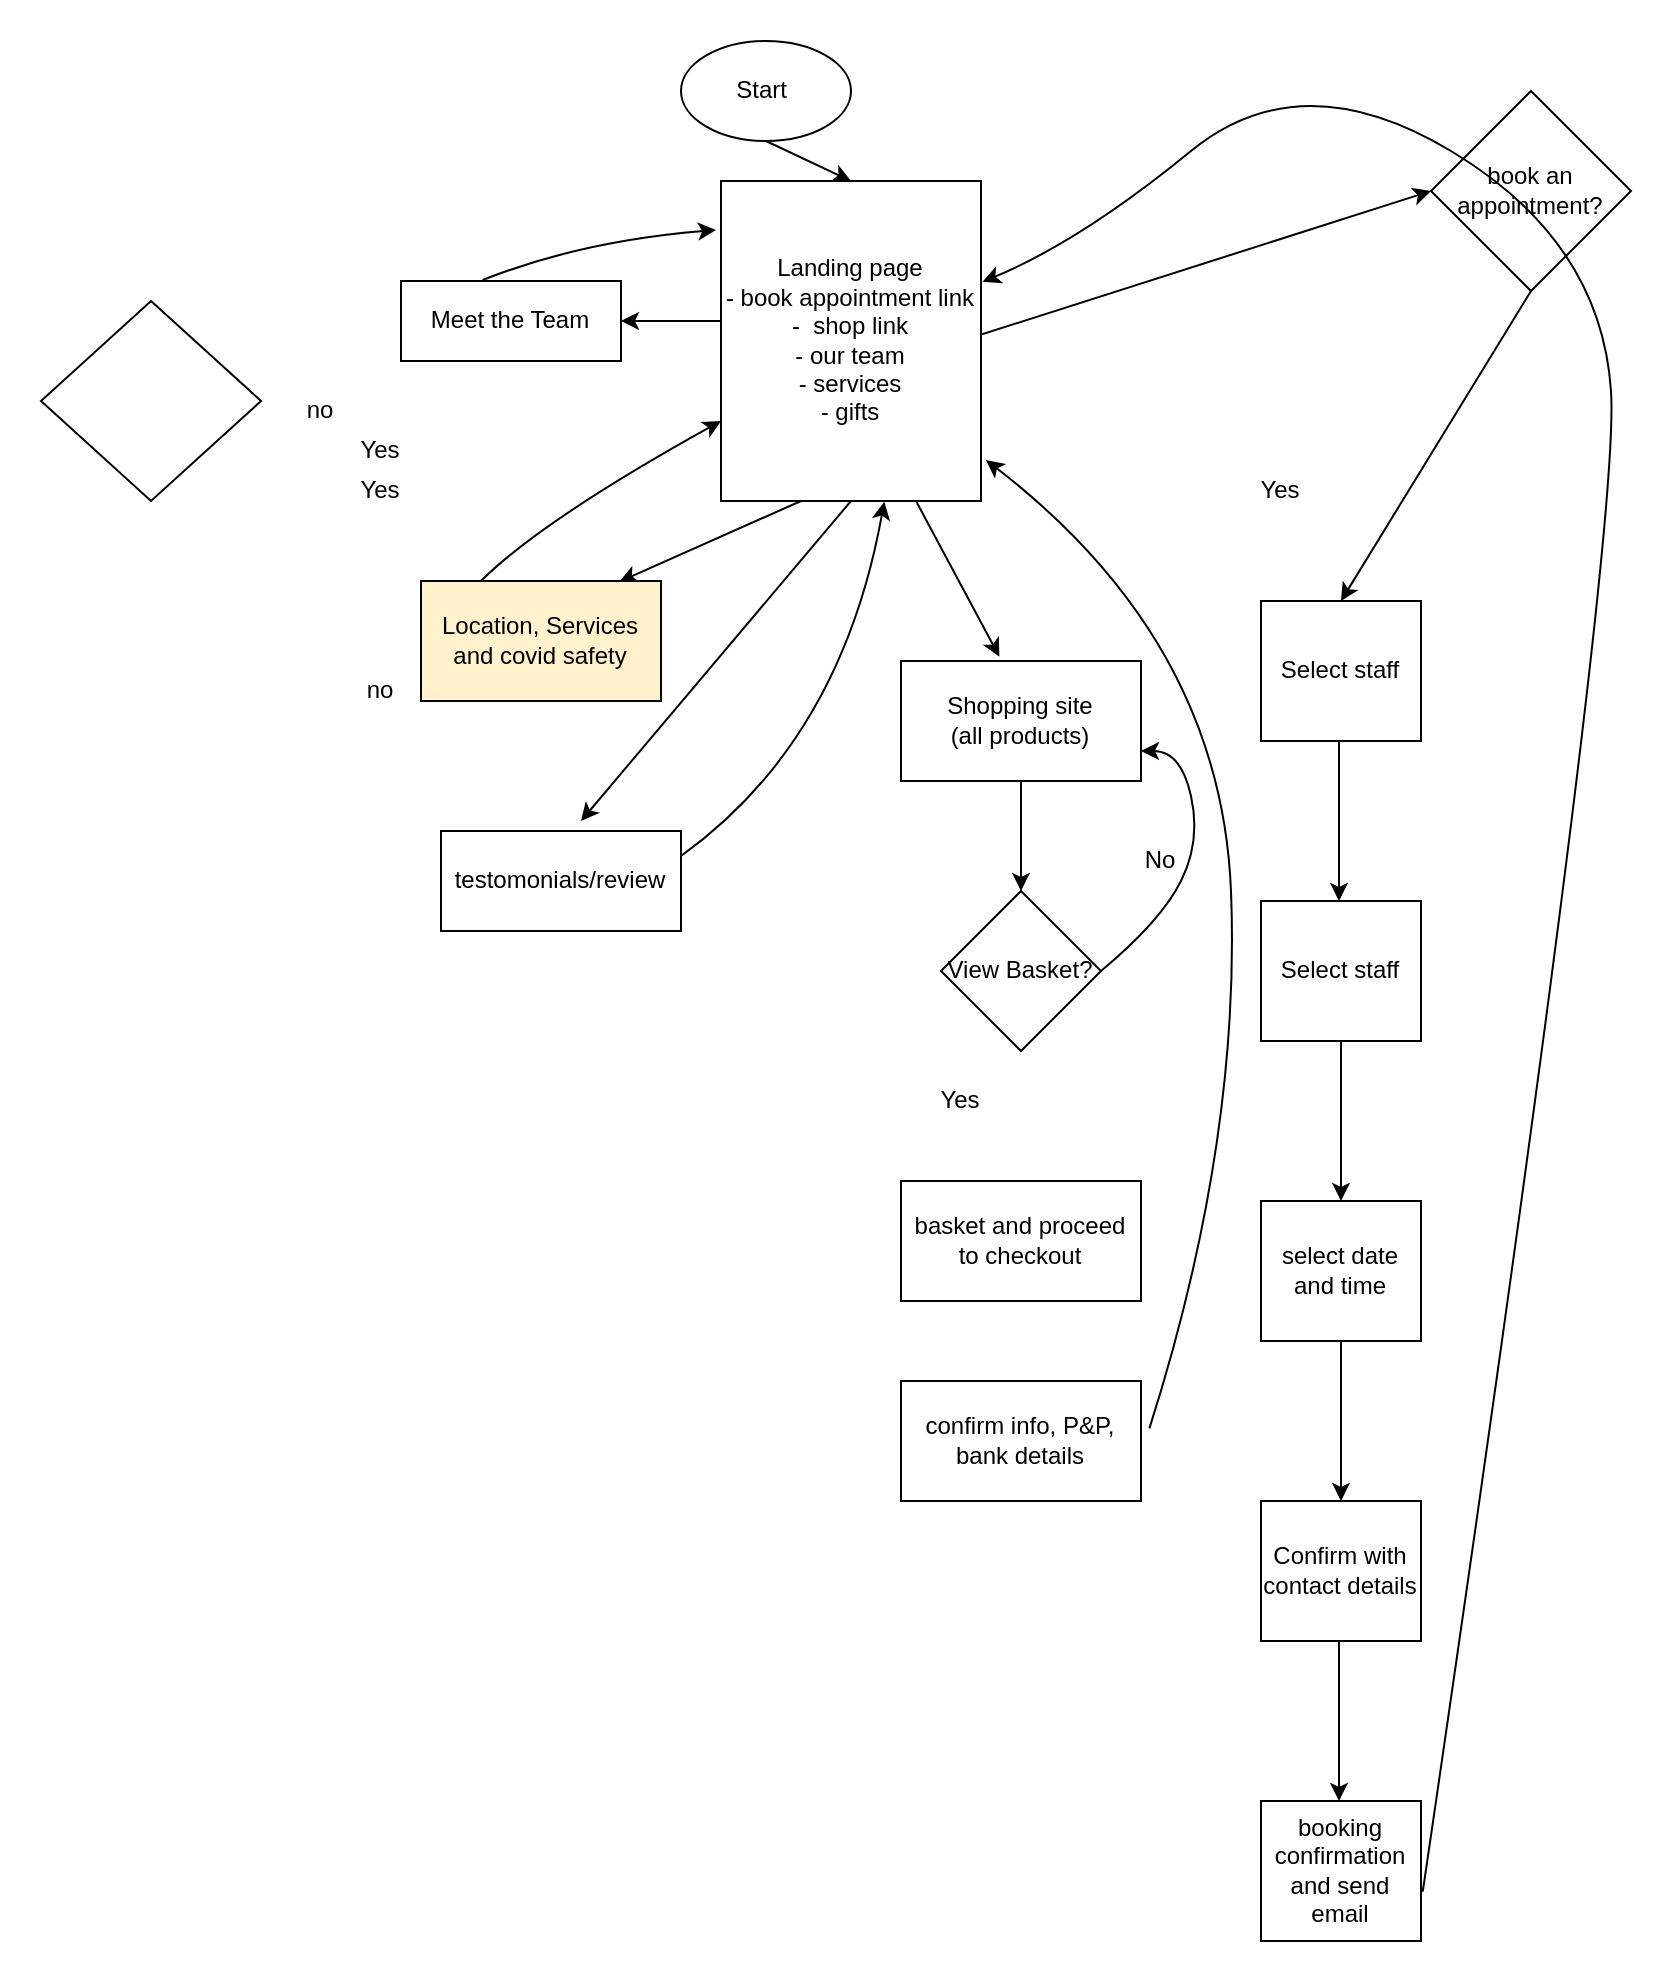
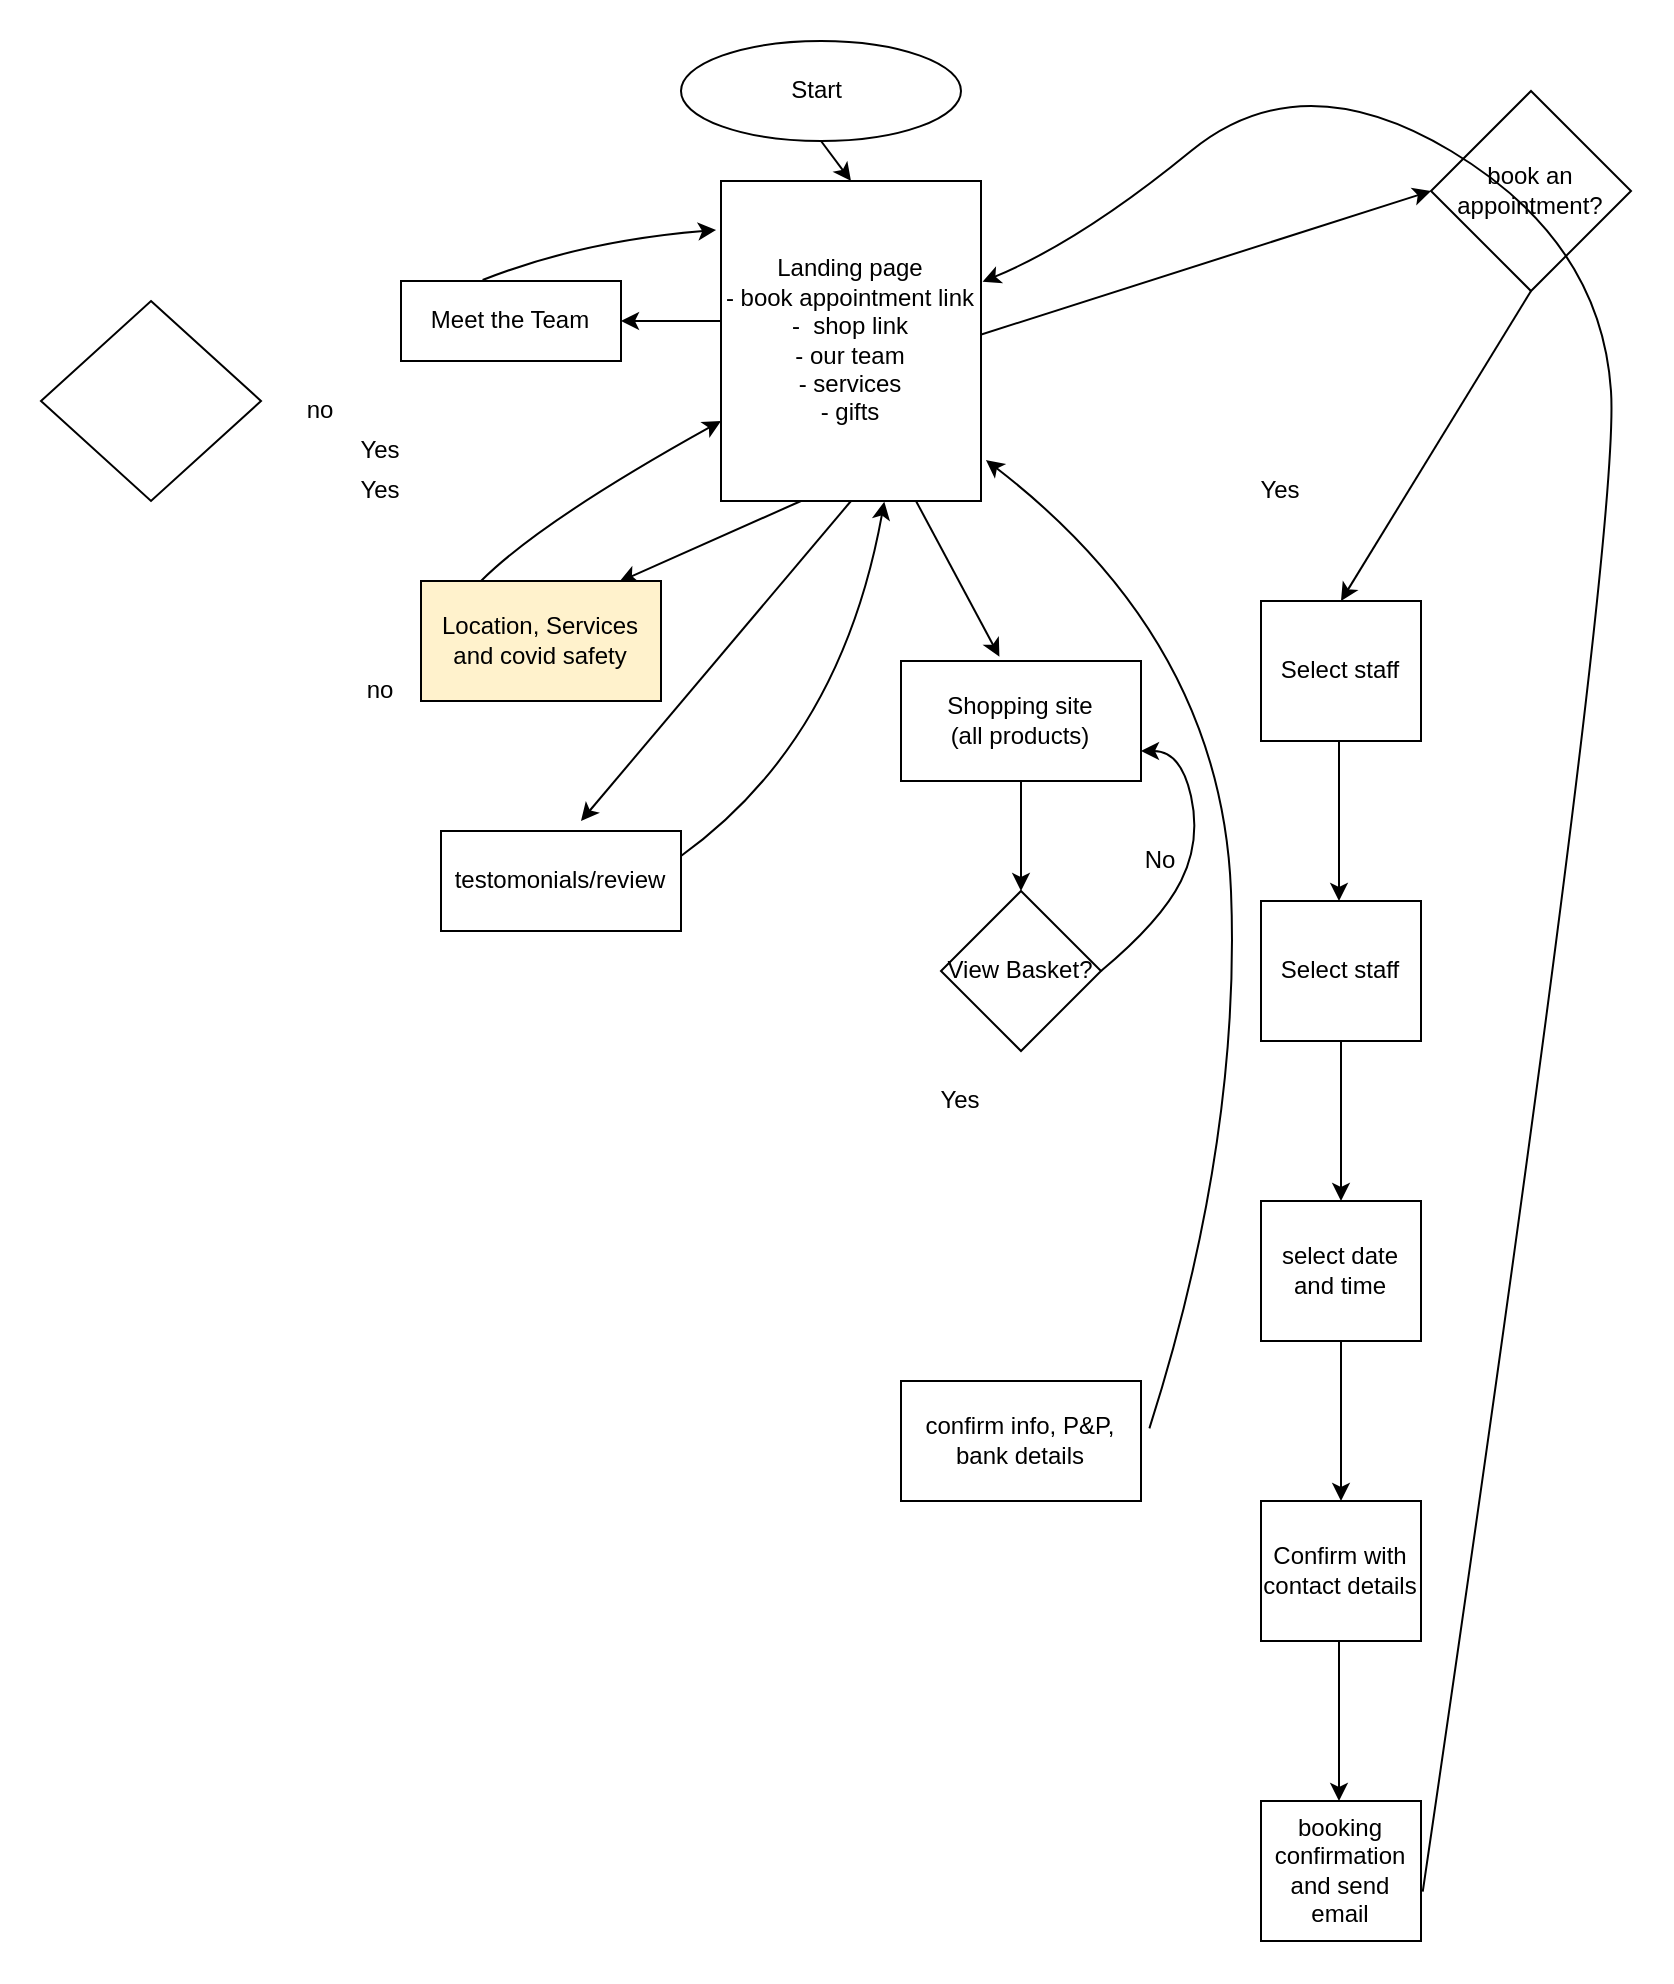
  <mxCell id="0" />
  <mxCell id="1" parent="0" />
  <mxCell id="2" style="edgeStyle=none;html=1;exitX=0.5;exitY=1;exitDx=0;exitDy=0;entryX=0.5;entryY=0;entryDx=0;entryDy=0;" edge="1" parent="1" source="3" target="8"><mxGeometry relative="1" as="geometry" /></mxCell>
- <mxCell id="3" value="Start&amp;nbsp;" style="ellipse;whiteSpace=wrap;html=1;" vertex="1" parent="1"><mxGeometry x="340" y="20" width="85" height="50" as="geometry" /></mxCell>
+ <mxCell id="3" value="Start&amp;nbsp;" style="ellipse;whiteSpace=wrap;html=1;" vertex="1" parent="1"><mxGeometry x="340" y="20" width="140" height="50" as="geometry" /></mxCell>
  <mxCell id="4" style="edgeStyle=none;html=1;exitX=0.5;exitY=1;exitDx=0;exitDy=0;" edge="1" parent="1" source="5"><mxGeometry relative="1" as="geometry"><mxPoint x="670" y="300" as="targetPoint" /></mxGeometry></mxCell>
  <mxCell id="5" value="book an appointment?" style="rhombus;whiteSpace=wrap;html=1;" vertex="1" parent="1"><mxGeometry x="715" y="45" width="100" height="100" as="geometry" /></mxCell>
  <mxCell id="6" value="" style="rhombus;whiteSpace=wrap;html=1;" vertex="1" parent="1"><mxGeometry x="20" y="150" width="110" height="100" as="geometry" /></mxCell>
  <mxCell id="7" style="edgeStyle=none;html=1;entryX=0;entryY=0.5;entryDx=0;entryDy=0;" edge="1" parent="1" target="5"><mxGeometry relative="1" as="geometry"><mxPoint x="610" y="150" as="targetPoint" /><mxPoint x="480" y="170" as="sourcePoint" /></mxGeometry></mxCell>
  <mxCell id="8" value="Landing page&lt;br&gt;- book appointment link&lt;br&gt;-&amp;nbsp; shop link&lt;br&gt;- our team&lt;br&gt;- services&lt;br&gt;- gifts" style="whiteSpace=wrap;html=1;" vertex="1" parent="1"><mxGeometry x="360" y="90" width="130" height="160" as="geometry" /></mxCell>
  <mxCell id="9" value="Select sevices" style="whiteSpace=wrap;html=1;" vertex="1" parent="1"><mxGeometry x="630" y="300" width="80" height="70" as="geometry" /></mxCell>
  <mxCell id="10" value="Yes" style="text;html=1;strokeColor=none;fillColor=none;align=center;verticalAlign=middle;whiteSpace=wrap;rounded=0;" vertex="1" parent="1"><mxGeometry x="610" y="230" width="60" height="30" as="geometry" /></mxCell>
  <mxCell id="11" value="Yes" style="text;html=1;strokeColor=none;fillColor=none;align=center;verticalAlign=middle;whiteSpace=wrap;rounded=0;" vertex="1" parent="1"><mxGeometry x="450" y="535" width="60" height="30" as="geometry" /></mxCell>
  <mxCell id="12" value="Yes" style="text;html=1;strokeColor=none;fillColor=none;align=center;verticalAlign=middle;whiteSpace=wrap;rounded=0;" vertex="1" parent="1"><mxGeometry x="160" y="230" width="60" height="30" as="geometry" /></mxCell>
  <mxCell id="13" value="Yes" style="text;html=1;strokeColor=none;fillColor=none;align=center;verticalAlign=middle;whiteSpace=wrap;rounded=0;" vertex="1" parent="1"><mxGeometry x="160" y="210" width="60" height="30" as="geometry" /></mxCell>
  <mxCell id="14" style="edgeStyle=none;html=1;entryX=0.826;entryY=0.006;entryDx=0;entryDy=0;entryPerimeter=0;" edge="1" parent="1" target="39"><mxGeometry relative="1" as="geometry"><mxPoint x="300" y="285" as="targetPoint" /><mxPoint x="400" y="250" as="sourcePoint" /></mxGeometry></mxCell>
  <mxCell id="15" value="no&lt;br&gt;" style="text;html=1;strokeColor=none;fillColor=none;align=center;verticalAlign=middle;whiteSpace=wrap;rounded=0;" vertex="1" parent="1"><mxGeometry x="160" y="330" width="60" height="30" as="geometry" /></mxCell>
  <mxCell id="16" value="no&lt;br&gt;" style="text;html=1;strokeColor=none;fillColor=none;align=center;verticalAlign=middle;whiteSpace=wrap;rounded=0;" vertex="1" parent="1"><mxGeometry x="130" y="190" width="60" height="30" as="geometry" /></mxCell>
  <mxCell id="17" value="No" style="text;html=1;strokeColor=none;fillColor=none;align=center;verticalAlign=middle;whiteSpace=wrap;rounded=0;" vertex="1" parent="1"><mxGeometry x="550" y="415" width="60" height="30" as="geometry" /></mxCell>
  <mxCell id="18" style="edgeStyle=none;html=1;exitX=0.5;exitY=1;exitDx=0;exitDy=0;" edge="1" parent="1"><mxGeometry relative="1" as="geometry"><mxPoint x="669" y="450" as="targetPoint" /><mxPoint x="669" y="370" as="sourcePoint" /></mxGeometry></mxCell>
  <mxCell id="19" value="Select staff" style="whiteSpace=wrap;html=1;" vertex="1" parent="1"><mxGeometry x="630" y="450" width="80" height="70" as="geometry" /></mxCell>
  <mxCell id="20" value="Select staff" style="whiteSpace=wrap;html=1;" vertex="1" parent="1"><mxGeometry x="630" y="300" width="80" height="70" as="geometry" /></mxCell>
  <mxCell id="21" value="select date and time" style="whiteSpace=wrap;html=1;" vertex="1" parent="1"><mxGeometry x="630" y="600" width="80" height="70" as="geometry" /></mxCell>
  <mxCell id="22" style="edgeStyle=none;html=1;entryX=0.5;entryY=0;entryDx=0;entryDy=0;exitX=0.5;exitY=1;exitDx=0;exitDy=0;" edge="1" parent="1" source="19" target="21"><mxGeometry relative="1" as="geometry"><mxPoint x="679" y="460" as="targetPoint" /><mxPoint x="730" y="400" as="sourcePoint" /></mxGeometry></mxCell>
  <mxCell id="23" value="Confirm with contact details" style="whiteSpace=wrap;html=1;" vertex="1" parent="1"><mxGeometry x="630" y="750" width="80" height="70" as="geometry" /></mxCell>
  <mxCell id="24" style="edgeStyle=none;html=1;entryX=0.5;entryY=0;entryDx=0;entryDy=0;exitX=0.5;exitY=1;exitDx=0;exitDy=0;" edge="1" parent="1"><mxGeometry relative="1" as="geometry"><mxPoint x="670" y="750" as="targetPoint" /><mxPoint x="670" y="670" as="sourcePoint" /><Array as="points"><mxPoint x="670" y="670" /></Array></mxGeometry></mxCell>
  <mxCell id="25" value="booking confirmation and send email" style="whiteSpace=wrap;html=1;" vertex="1" parent="1"><mxGeometry x="630" y="900" width="80" height="70" as="geometry" /></mxCell>
  <mxCell id="26" style="edgeStyle=none;html=1;entryX=0.5;entryY=0;entryDx=0;entryDy=0;exitX=0.5;exitY=1;exitDx=0;exitDy=0;" edge="1" parent="1"><mxGeometry relative="1" as="geometry"><mxPoint x="669" y="900" as="targetPoint" /><mxPoint x="669" y="820" as="sourcePoint" /><Array as="points"><mxPoint x="669" y="820" /><mxPoint x="669" y="880" /></Array></mxGeometry></mxCell>
  <mxCell id="27" style="edgeStyle=none;html=1;exitX=0.5;exitY=1;exitDx=0;exitDy=0;entryX=0.5;entryY=0;entryDx=0;entryDy=0;" edge="1" parent="1" source="28" target="32"><mxGeometry relative="1" as="geometry"><mxPoint x="510" y="440" as="targetPoint" /></mxGeometry></mxCell>
  <mxCell id="28" value="Shopping site&lt;br&gt;(all products)" style="whiteSpace=wrap;html=1;" vertex="1" parent="1"><mxGeometry x="450" y="330" width="120" height="60" as="geometry" /></mxCell>
  <mxCell id="29" value="" style="endArrow=classic;html=1;entryX=0.41;entryY=-0.036;entryDx=0;entryDy=0;entryPerimeter=0;exitX=0.75;exitY=1;exitDx=0;exitDy=0;" edge="1" parent="1" source="8" target="28"><mxGeometry width="50" height="50" relative="1" as="geometry"><mxPoint x="450" y="330" as="sourcePoint" /><mxPoint x="500" y="280" as="targetPoint" /></mxGeometry></mxCell>
- <mxCell id="30" value="basket and proceed to checkout" style="rounded=0;whiteSpace=wrap;html=1;" vertex="1" parent="1"><mxGeometry x="450" y="590" width="120" height="60" as="geometry" /></mxCell>
  <mxCell id="31" value="confirm info, P&amp;amp;P, bank details" style="rounded=0;whiteSpace=wrap;html=1;" vertex="1" parent="1"><mxGeometry x="450" y="690" width="120" height="60" as="geometry" /></mxCell>
  <mxCell id="32" value="View Basket?" style="rhombus;whiteSpace=wrap;html=1;" vertex="1" parent="1"><mxGeometry x="470" y="445" width="80" height="80" as="geometry" /></mxCell>
  <mxCell id="33" value="Meet the Team" style="whiteSpace=wrap;html=1;rounded=0;" vertex="1" parent="1"><mxGeometry x="200" y="140" width="110" height="40" as="geometry" /></mxCell>
  <mxCell id="34" value="" style="curved=1;endArrow=classic;html=1;exitX=1;exitY=0.5;exitDx=0;exitDy=0;entryX=1;entryY=0.75;entryDx=0;entryDy=0;" edge="1" parent="1" source="32" target="28"><mxGeometry width="50" height="50" relative="1" as="geometry"><mxPoint x="570" y="480" as="sourcePoint" /><mxPoint x="620" y="430" as="targetPoint" /><Array as="points"><mxPoint x="580" y="460" /><mxPoint x="600" y="420" /><mxPoint x="590" y="375" /></Array></mxGeometry></mxCell>
  <mxCell id="35" value="" style="curved=1;endArrow=classic;html=1;exitX=1.035;exitY=0.395;exitDx=0;exitDy=0;exitPerimeter=0;entryX=1.019;entryY=0.872;entryDx=0;entryDy=0;entryPerimeter=0;" edge="1" parent="1" source="31" target="8"><mxGeometry width="50" height="50" relative="1" as="geometry"><mxPoint x="570" y="570" as="sourcePoint" /><mxPoint x="620" y="520" as="targetPoint" /><Array as="points"><mxPoint x="620" y="570" /><mxPoint x="610" y="320" /></Array></mxGeometry></mxCell>
  <mxCell id="36" value="" style="curved=1;endArrow=classic;html=1;exitX=1.011;exitY=0.648;exitDx=0;exitDy=0;exitPerimeter=0;entryX=1.006;entryY=0.315;entryDx=0;entryDy=0;entryPerimeter=0;" edge="1" parent="1" source="25" target="8"><mxGeometry width="50" height="50" relative="1" as="geometry"><mxPoint x="760" y="760" as="sourcePoint" /><mxPoint x="700" y="60" as="targetPoint" /><Array as="points"><mxPoint x="810" y="270" /><mxPoint x="800" y="120" /><mxPoint x="650" y="30" /><mxPoint x="540" y="120" /></Array></mxGeometry></mxCell>
  <mxCell id="37" value="" style="endArrow=classic;html=1;entryX=1;entryY=0.5;entryDx=0;entryDy=0;" edge="1" parent="1" target="33"><mxGeometry width="50" height="50" relative="1" as="geometry"><mxPoint x="360" y="160" as="sourcePoint" /><mxPoint x="370" y="200" as="targetPoint" /></mxGeometry></mxCell>
  <mxCell id="38" value="" style="curved=1;endArrow=classic;html=1;exitX=0.371;exitY=-0.012;exitDx=0;exitDy=0;exitPerimeter=0;entryX=-0.019;entryY=0.153;entryDx=0;entryDy=0;entryPerimeter=0;" edge="1" parent="1" source="33" target="8"><mxGeometry width="50" height="50" relative="1" as="geometry"><mxPoint x="240" y="120" as="sourcePoint" /><mxPoint x="290" y="70" as="targetPoint" /><Array as="points"><mxPoint x="290" y="120" /></Array></mxGeometry></mxCell>
  <mxCell id="39" value="Location, Services and covid safety" style="rounded=0;whiteSpace=wrap;html=1;fillColor=#fff2cc;" vertex="1" parent="1"><mxGeometry x="210" y="290" width="120" height="60" as="geometry" /></mxCell>
  <mxCell id="40" value="" style="curved=1;endArrow=classic;html=1;exitX=0.25;exitY=0;exitDx=0;exitDy=0;entryX=0;entryY=0.75;entryDx=0;entryDy=0;" edge="1" parent="1" source="39" target="8"><mxGeometry width="50" height="50" relative="1" as="geometry"><mxPoint x="240" y="300" as="sourcePoint" /><mxPoint x="290" y="250" as="targetPoint" /><Array as="points"><mxPoint x="270" y="260" /></Array></mxGeometry></mxCell>
  <mxCell id="41" value="" style="endArrow=classic;html=1;entryX=0.5;entryY=0;entryDx=0;entryDy=0;exitX=0.5;exitY=1;exitDx=0;exitDy=0;" edge="1" parent="1" source="8"><mxGeometry width="50" height="50" relative="1" as="geometry"><mxPoint x="380" y="350" as="sourcePoint" /><mxPoint x="290" y="410" as="targetPoint" /></mxGeometry></mxCell>
  <mxCell id="42" value="testomonials/review" style="rounded=0;whiteSpace=wrap;html=1;" vertex="1" parent="1"><mxGeometry x="220" y="415" width="120" height="50" as="geometry" /></mxCell>
  <mxCell id="43" value="" style="curved=1;endArrow=classic;html=1;exitX=1;exitY=0.25;exitDx=0;exitDy=0;entryX=0.628;entryY=1.002;entryDx=0;entryDy=0;entryPerimeter=0;" edge="1" parent="1" source="42" target="8"><mxGeometry width="50" height="50" relative="1" as="geometry"><mxPoint x="380" y="400" as="sourcePoint" /><mxPoint x="430" y="350" as="targetPoint" /><Array as="points"><mxPoint x="420" y="370" /></Array></mxGeometry></mxCell>
